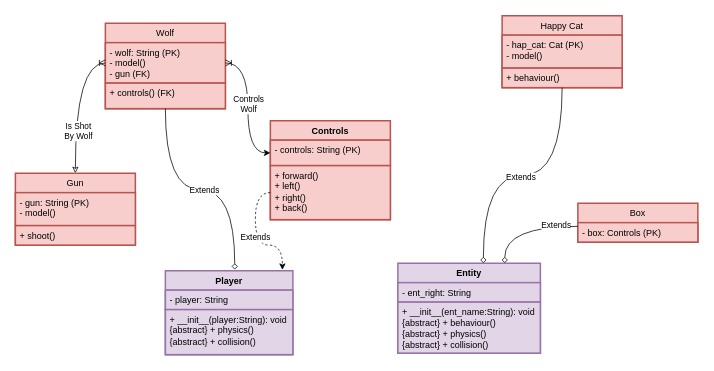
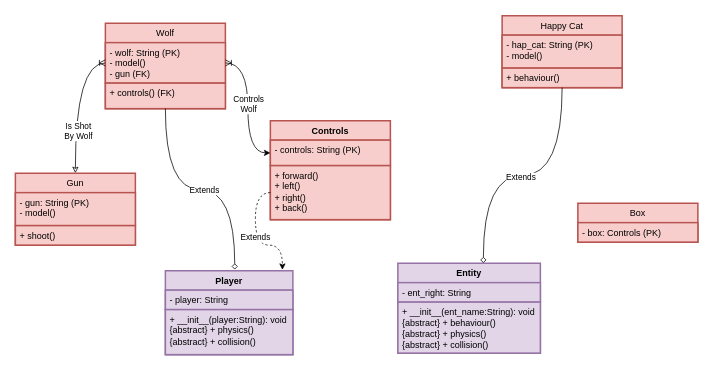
  <mxCell id="0" />
  <mxCell id="1" parent="0" />
  <mxCell id="2" value="Wolf" style="swimlane;fontStyle=0;align=center;verticalAlign=top;childLayout=stackLayout;horizontal=1;startSize=26;horizontalStack=0;resizeParent=1;resizeLast=0;collapsible=1;marginBottom=0;rounded=0;shadow=0;strokeWidth=2;fillColor=#f8cecc;strokeColor=#b85450;" parent="1" vertex="1"><mxGeometry x="140" y="30" width="160" height="114" as="geometry"><mxRectangle x="230" y="140" width="160" height="26" as="alternateBounds" /></mxGeometry></mxCell>
  <mxCell id="3" value="- wolf: String (PK)&#10;- model()&#10;- gun (FK)" style="text;align=left;verticalAlign=top;spacingLeft=4;spacingRight=4;overflow=hidden;rotatable=0;points=[[0,0.5],[1,0.5]];portConstraint=eastwest;fillColor=#f8cecc;strokeColor=#b85450;strokeWidth=2;" parent="2" vertex="1"><mxGeometry y="26" width="160" height="54" as="geometry" /></mxCell>
  <mxCell id="4" value="+ controls() (FK)" style="text;align=left;verticalAlign=top;spacingLeft=4;spacingRight=4;overflow=hidden;rotatable=0;points=[[0,0.5],[1,0.5]];portConstraint=eastwest;fillColor=#f8cecc;strokeColor=#b85450;strokeWidth=2;" parent="2" vertex="1"><mxGeometry y="80" width="160" height="34" as="geometry" /></mxCell>
  <mxCell id="5" value="Box" style="swimlane;fontStyle=0;align=center;verticalAlign=top;childLayout=stackLayout;horizontal=1;startSize=26;horizontalStack=0;resizeParent=1;resizeLast=0;collapsible=1;marginBottom=0;rounded=0;shadow=0;strokeWidth=2;fillColor=#f8cecc;strokeColor=#b85450;" parent="1" vertex="1"><mxGeometry x="770" y="270" width="160" height="52" as="geometry"><mxRectangle x="130" y="380" width="160" height="26" as="alternateBounds" /></mxGeometry></mxCell>
  <mxCell id="6" value="- box: Controls (PK)" style="text;align=left;verticalAlign=top;spacingLeft=4;spacingRight=4;overflow=hidden;rotatable=0;points=[[0,0.5],[1,0.5]];portConstraint=eastwest;fillColor=#f8cecc;strokeColor=#b85450;strokeWidth=2;" parent="5" vertex="1"><mxGeometry y="26" width="160" height="26" as="geometry" /></mxCell>
  <mxCell id="7" value="Happy Cat" style="swimlane;fontStyle=0;align=center;verticalAlign=top;childLayout=stackLayout;horizontal=1;startSize=26;horizontalStack=0;resizeParent=1;resizeLast=0;collapsible=1;marginBottom=0;rounded=0;shadow=0;strokeWidth=2;fillColor=#f8cecc;strokeColor=#b85450;" parent="1" vertex="1"><mxGeometry x="669" y="20" width="160" height="96" as="geometry"><mxRectangle x="550" y="140" width="160" height="26" as="alternateBounds" /></mxGeometry></mxCell>
- <mxCell id="8" value="- hap_cat: Cat (PK)&#10;- model()" style="text;align=left;verticalAlign=top;spacingLeft=4;spacingRight=4;overflow=hidden;rotatable=0;points=[[0,0.5],[1,0.5]];portConstraint=eastwest;fillColor=#f8cecc;strokeColor=#b85450;strokeWidth=2;" parent="7" vertex="1"><mxGeometry y="26" width="160" height="44" as="geometry" /></mxCell>
+ <mxCell id="8" value="- hap_cat: String (PK)&#10;- model()" style="text;align=left;verticalAlign=top;spacingLeft=4;spacingRight=4;overflow=hidden;rotatable=0;points=[[0,0.5],[1,0.5]];portConstraint=eastwest;fillColor=#f8cecc;strokeColor=#b85450;strokeWidth=2;" parent="7" vertex="1"><mxGeometry y="26" width="160" height="44" as="geometry" /></mxCell>
  <mxCell id="9" value="+ behaviour()" style="text;align=left;verticalAlign=top;spacingLeft=4;spacingRight=4;overflow=hidden;rotatable=0;points=[[0,0.5],[1,0.5]];portConstraint=eastwest;fillColor=#f8cecc;strokeColor=#b85450;strokeWidth=2;" parent="7" vertex="1"><mxGeometry y="70" width="160" height="26" as="geometry" /></mxCell>
  <mxCell id="10" value="Player" style="swimlane;fontStyle=1;align=center;verticalAlign=top;childLayout=stackLayout;horizontal=1;startSize=26;horizontalStack=0;resizeParent=1;resizeParentMax=0;resizeLast=0;collapsible=1;marginBottom=0;whiteSpace=wrap;html=1;swimlaneFillColor=default;fillColor=#e1d5e7;strokeColor=#9673a6;strokeWidth=2;" vertex="1" parent="1"><mxGeometry x="220" y="360" width="170" height="112" as="geometry" /></mxCell>
  <mxCell id="11" value="- player: String" style="text;align=left;verticalAlign=top;spacingLeft=4;spacingRight=4;overflow=hidden;rotatable=0;points=[[0,0.5],[1,0.5]];portConstraint=eastwest;whiteSpace=wrap;html=1;swimlaneFillColor=default;fillColor=#e1d5e7;strokeColor=#9673a6;strokeWidth=2;" vertex="1" parent="10"><mxGeometry y="26" width="170" height="26" as="geometry" /></mxCell>
  <mxCell id="12" value="+ __init__(player:String): void&lt;div&gt;&lt;div&gt;{abstract} + physics()&lt;/div&gt;&lt;div&gt;{abstract} + collision()&lt;/div&gt;&lt;/div&gt;" style="text;align=left;verticalAlign=top;spacingLeft=4;spacingRight=4;overflow=hidden;rotatable=0;points=[[0,0.5],[1,0.5]];portConstraint=eastwest;whiteSpace=wrap;html=1;swimlaneFillColor=default;fillColor=#e1d5e7;strokeColor=#9673a6;strokeWidth=2;" vertex="1" parent="10"><mxGeometry y="52" width="170" height="60" as="geometry" /></mxCell>
  <mxCell id="13" value="Entity" style="swimlane;fontStyle=1;align=center;verticalAlign=top;childLayout=stackLayout;horizontal=1;startSize=26;horizontalStack=0;resizeParent=1;resizeParentMax=0;resizeLast=0;collapsible=1;marginBottom=0;whiteSpace=wrap;html=1;fillColor=#e1d5e7;strokeColor=#9673a6;strokeWidth=2;" vertex="1" parent="1"><mxGeometry x="530" y="350" width="190" height="120" as="geometry" /></mxCell>
  <mxCell id="14" value="- ent_right: String" style="text;strokeColor=#9673a6;fillColor=#e1d5e7;align=left;verticalAlign=top;spacingLeft=4;spacingRight=4;overflow=hidden;rotatable=0;points=[[0,0.5],[1,0.5]];portConstraint=eastwest;whiteSpace=wrap;html=1;strokeWidth=2;" vertex="1" parent="13"><mxGeometry y="26" width="190" height="26" as="geometry" /></mxCell>
  <mxCell id="15" value="+ __init__(ent_name:String): void&lt;div&gt;{abstract} + behaviour()&lt;/div&gt;&lt;div&gt;{abstract} + physics()&lt;/div&gt;&lt;div&gt;{abstract} + collision()&lt;/div&gt;" style="text;strokeColor=#9673a6;fillColor=#e1d5e7;align=left;verticalAlign=top;spacingLeft=4;spacingRight=4;overflow=hidden;rotatable=0;points=[[0,0.5],[1,0.5]];portConstraint=eastwest;whiteSpace=wrap;html=1;strokeWidth=2;" vertex="1" parent="13"><mxGeometry y="52" width="190" height="68" as="geometry" /></mxCell>
  <mxCell id="16" style="edgeStyle=orthogonalEdgeStyle;rounded=0;orthogonalLoop=1;jettySize=auto;html=1;exitX=0.5;exitY=0;exitDx=0;exitDy=0;entryX=0;entryY=0.5;entryDx=0;entryDy=0;curved=1;endArrow=ERoneToMany;endFill=0;startArrow=classic;startFill=0;" edge="1" parent="1" source="18" target="3"><mxGeometry relative="1" as="geometry" /></mxCell>
  <mxCell id="17" value="Is Shot&lt;div&gt;By Wolf&lt;/div&gt;" style="edgeLabel;html=1;align=center;verticalAlign=middle;resizable=0;points=[];" vertex="1" connectable="0" parent="16"><mxGeometry x="-0.39" y="-3" relative="1" as="geometry"><mxPoint as="offset" /></mxGeometry></mxCell>
  <mxCell id="18" value="Gun" style="swimlane;fontStyle=0;align=center;verticalAlign=top;childLayout=stackLayout;horizontal=1;startSize=26;horizontalStack=0;resizeParent=1;resizeLast=0;collapsible=1;marginBottom=0;rounded=0;shadow=0;strokeWidth=2;fillColor=#f8cecc;strokeColor=#b85450;" vertex="1" parent="1"><mxGeometry x="20" y="230" width="160" height="96" as="geometry"><mxRectangle x="130" y="380" width="160" height="26" as="alternateBounds" /></mxGeometry></mxCell>
  <mxCell id="19" value="- gun: String (PK)&#10;- model()" style="text;align=left;verticalAlign=top;spacingLeft=4;spacingRight=4;overflow=hidden;rotatable=0;points=[[0,0.5],[1,0.5]];portConstraint=eastwest;fillColor=#f8cecc;strokeColor=#b85450;strokeWidth=2;" vertex="1" parent="18"><mxGeometry y="26" width="160" height="44" as="geometry" /></mxCell>
  <mxCell id="20" value="+ shoot()" style="text;align=left;verticalAlign=top;spacingLeft=4;spacingRight=4;overflow=hidden;rotatable=0;points=[[0,0.5],[1,0.5]];portConstraint=eastwest;fontStyle=0;fillColor=#f8cecc;strokeColor=#b85450;strokeWidth=2;" vertex="1" parent="18"><mxGeometry y="70" width="160" height="26" as="geometry" /></mxCell>
  <mxCell id="21" style="edgeStyle=orthogonalEdgeStyle;rounded=0;orthogonalLoop=1;jettySize=auto;html=1;exitX=0.5;exitY=1;exitDx=0;exitDy=0;curved=1;endArrow=diamond;endFill=0;entryX=0.544;entryY=-0.012;entryDx=0;entryDy=0;entryPerimeter=0;" edge="1" parent="1" source="2" target="10"><mxGeometry relative="1" as="geometry"><mxPoint x="280" y="350" as="targetPoint" /></mxGeometry></mxCell>
  <mxCell id="22" value="Extends" style="edgeLabel;html=1;align=center;verticalAlign=middle;resizable=0;points=[];" vertex="1" connectable="0" parent="21"><mxGeometry x="0.035" relative="1" as="geometry"><mxPoint as="offset" /></mxGeometry></mxCell>
  <mxCell id="23" style="edgeStyle=orthogonalEdgeStyle;rounded=0;orthogonalLoop=1;jettySize=auto;html=1;exitX=0.5;exitY=1;exitDx=0;exitDy=0;entryX=0.6;entryY=0;entryDx=0;entryDy=0;entryPerimeter=0;endArrow=diamond;endFill=0;curved=1;flowAnimation=0;shadow=0;" edge="1" parent="1" source="7" target="13"><mxGeometry relative="1" as="geometry" /></mxCell>
  <mxCell id="24" value="Extends" style="edgeLabel;html=1;align=center;verticalAlign=middle;resizable=0;points=[];" vertex="1" connectable="0" parent="23"><mxGeometry x="0.021" y="2" relative="1" as="geometry"><mxPoint as="offset" /></mxGeometry></mxCell>
- <mxCell id="25" style="edgeStyle=orthogonalEdgeStyle;rounded=0;orthogonalLoop=1;jettySize=auto;html=1;exitX=0;exitY=0.192;exitDx=0;exitDy=0;entryX=0.75;entryY=0;entryDx=0;entryDy=0;endArrow=diamond;endFill=0;curved=1;exitPerimeter=0;" edge="1" parent="1" source="6" target="13"><mxGeometry relative="1" as="geometry"><mxPoint x="770" y="369" as="sourcePoint" /></mxGeometry></mxCell>
- <mxCell id="26" value="Extends" style="edgeLabel;html=1;align=center;verticalAlign=middle;resizable=0;points=[];" vertex="1" connectable="0" parent="25"><mxGeometry x="-0.167" y="2" relative="1" as="geometry"><mxPoint x="31" y="-3" as="offset" /></mxGeometry></mxCell>
  <mxCell id="27" value="Controls" style="swimlane;fontStyle=1;align=center;verticalAlign=top;childLayout=stackLayout;horizontal=1;startSize=26;horizontalStack=0;resizeParent=1;resizeParentMax=0;resizeLast=0;collapsible=1;marginBottom=0;whiteSpace=wrap;html=1;strokeWidth=2;fillColor=#f8cecc;strokeColor=#b85450;" vertex="1" parent="1"><mxGeometry x="360" y="160" width="160" height="132" as="geometry" /></mxCell>
  <mxCell id="28" value="- controls: String (PK)" style="text;strokeColor=#b85450;fillColor=#f8cecc;align=left;verticalAlign=top;spacingLeft=4;spacingRight=4;overflow=hidden;rotatable=0;points=[[0,0.5],[1,0.5]];portConstraint=eastwest;whiteSpace=wrap;html=1;strokeWidth=2;" vertex="1" parent="27"><mxGeometry y="26" width="160" height="34" as="geometry" /></mxCell>
  <mxCell id="29" value="&lt;div&gt;+ forward()&lt;/div&gt;&lt;div&gt;+ left()&lt;/div&gt;&lt;div&gt;+ right()&lt;/div&gt;&lt;div&gt;+ back()&lt;/div&gt;" style="text;strokeColor=#b85450;fillColor=#f8cecc;align=left;verticalAlign=top;spacingLeft=4;spacingRight=4;overflow=hidden;rotatable=0;points=[[0,0.5],[1,0.5]];portConstraint=eastwest;whiteSpace=wrap;html=1;strokeWidth=2;" vertex="1" parent="27"><mxGeometry y="60" width="160" height="72" as="geometry" /></mxCell>
  <mxCell id="30" value="Extends" style="edgeStyle=orthogonalEdgeStyle;rounded=0;orthogonalLoop=1;jettySize=auto;html=1;exitX=0;exitY=0.5;exitDx=0;exitDy=0;entryX=0.918;entryY=-0.009;entryDx=0;entryDy=0;curved=1;entryPerimeter=0;dashed=1;" edge="1" parent="1" source="29" target="10"><mxGeometry relative="1" as="geometry" /></mxCell>
  <mxCell id="31" style="edgeStyle=orthogonalEdgeStyle;rounded=0;orthogonalLoop=1;jettySize=auto;html=1;exitX=0;exitY=0.5;exitDx=0;exitDy=0;entryX=1;entryY=0.5;entryDx=0;entryDy=0;endArrow=ERoneToMany;endFill=0;curved=1;startArrow=classic;startFill=1;" edge="1" parent="1" source="28" target="3"><mxGeometry relative="1" as="geometry" /></mxCell>
  <mxCell id="32" value="Controls&lt;div&gt;Wolf&lt;/div&gt;" style="edgeLabel;html=1;align=center;verticalAlign=middle;resizable=0;points=[];" vertex="1" connectable="0" parent="31"><mxGeometry x="0.067" relative="1" as="geometry"><mxPoint as="offset" /></mxGeometry></mxCell>
